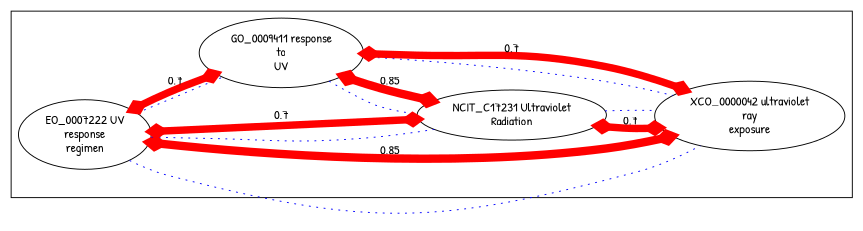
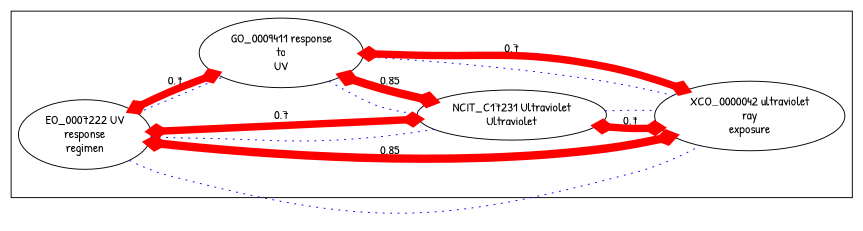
  digraph {
    fontname="Patrick Hand"
    rankdir=LR
    node [fontname="Patrick Hand"]
    edge [arrowhead=none color=blue fontname="Patrick Hand" penwidth=1 style=dotted]
    n1 [label="XCO_0000042 ultraviolet\nray\nexposure"]
-   n2 [label="NCIT_C17231 Ultraviolet\nRadiation"]
+   n2 [label="NCIT_C17231 Ultraviolet\nUltraviolet"]
    n3 [label="GO_0009411 response\nto\nUV"]
    n4 [label="EO_0007222 UV\nresponse\nregimen"]
    subgraph cluster_1 {
      n1
      n2
      n3
      n4
    }
    n2 -> n1
    n2 -> n1 [arrowhead=ediamond arrowtail=ediamond color=red dir=both label=0.7 penwidth=8 style=solid]
    n3 -> n1
    n3 -> n1 [arrowhead=ediamond arrowtail=ediamond color=red dir=both label=0.7 penwidth=8 style=solid]
    n3 -> n2
    n3 -> n2 [arrowhead=ediamond arrowtail=ediamond color=red dir=both label=0.85 penwidth=9 style=solid]
    n4 -> n1
    n4 -> n1 [arrowhead=ediamond arrowtail=ediamond color=red dir=both label=0.85 penwidth=9 style=solid]
    n4 -> n2
    n4 -> n2 [arrowhead=ediamond arrowtail=ediamond color=red dir=both label=0.7 penwidth=8 style=solid]
    n4 -> n3
    n4 -> n3 [arrowhead=ediamond arrowtail=ediamond color=red dir=both label=0.7 penwidth=8 style=solid]
  }
